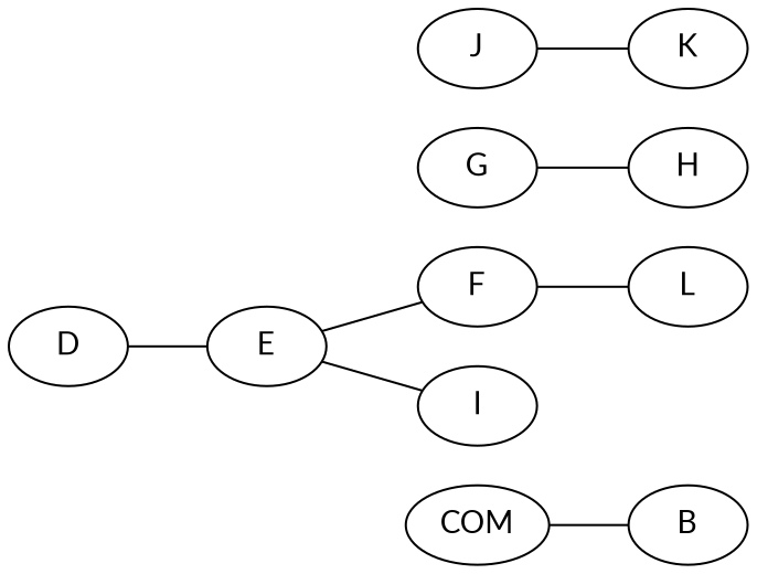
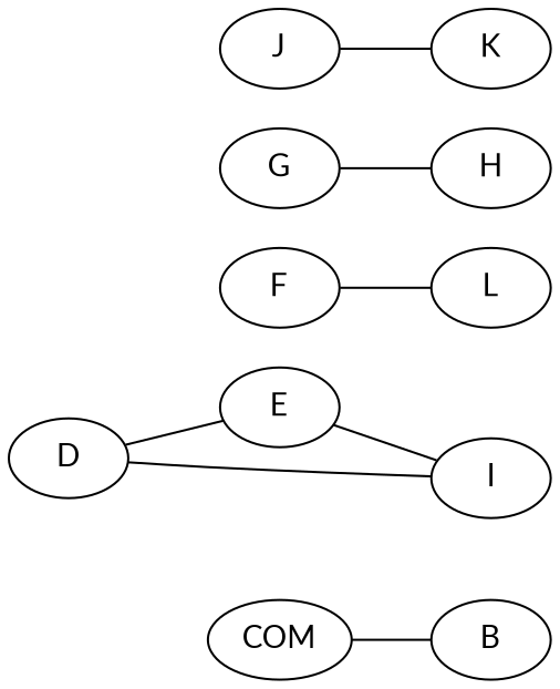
  graph {
    fontname=Lato
    rankdir=RL
    node [fontname=Lato]
    edge [fontname=Lato]
    B
    COM
    E
    D
    F
    H
    G
    I
    K
    J
    L
    B -- COM
    E -- D
-   F -- E
    H -- G
    I -- E
+   I -- D
    K -- J
    L -- F
  }
